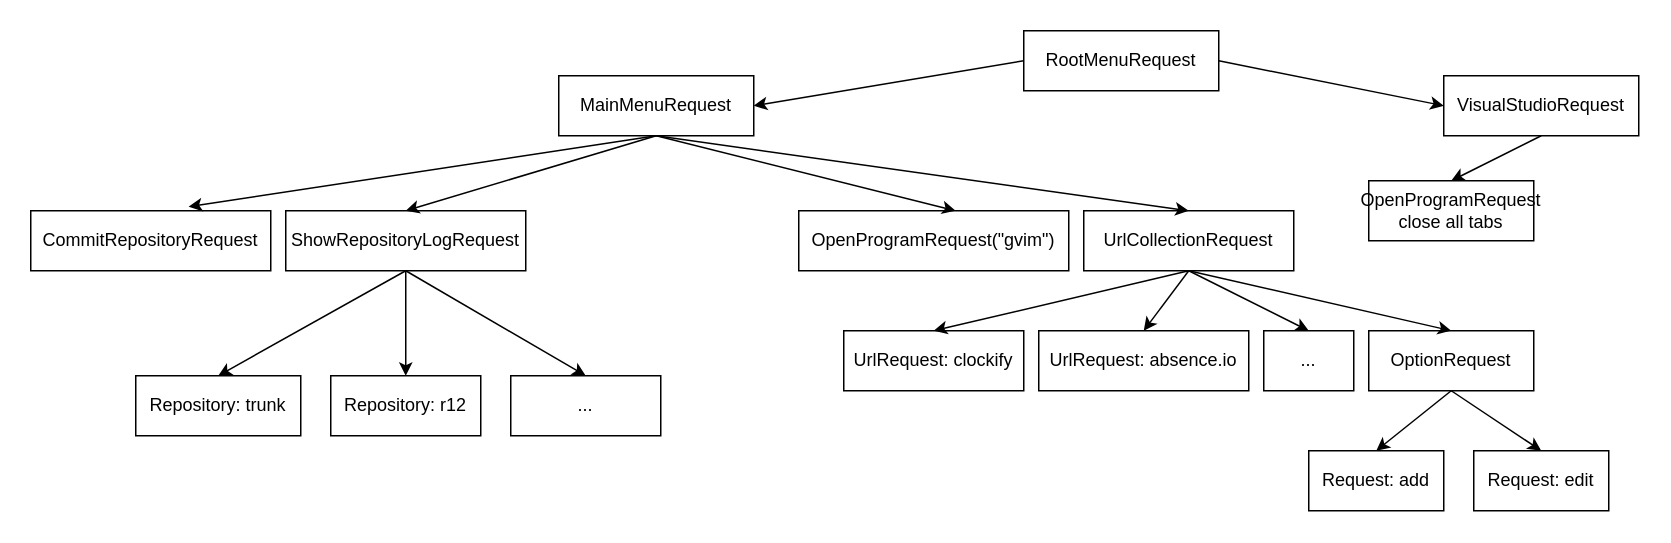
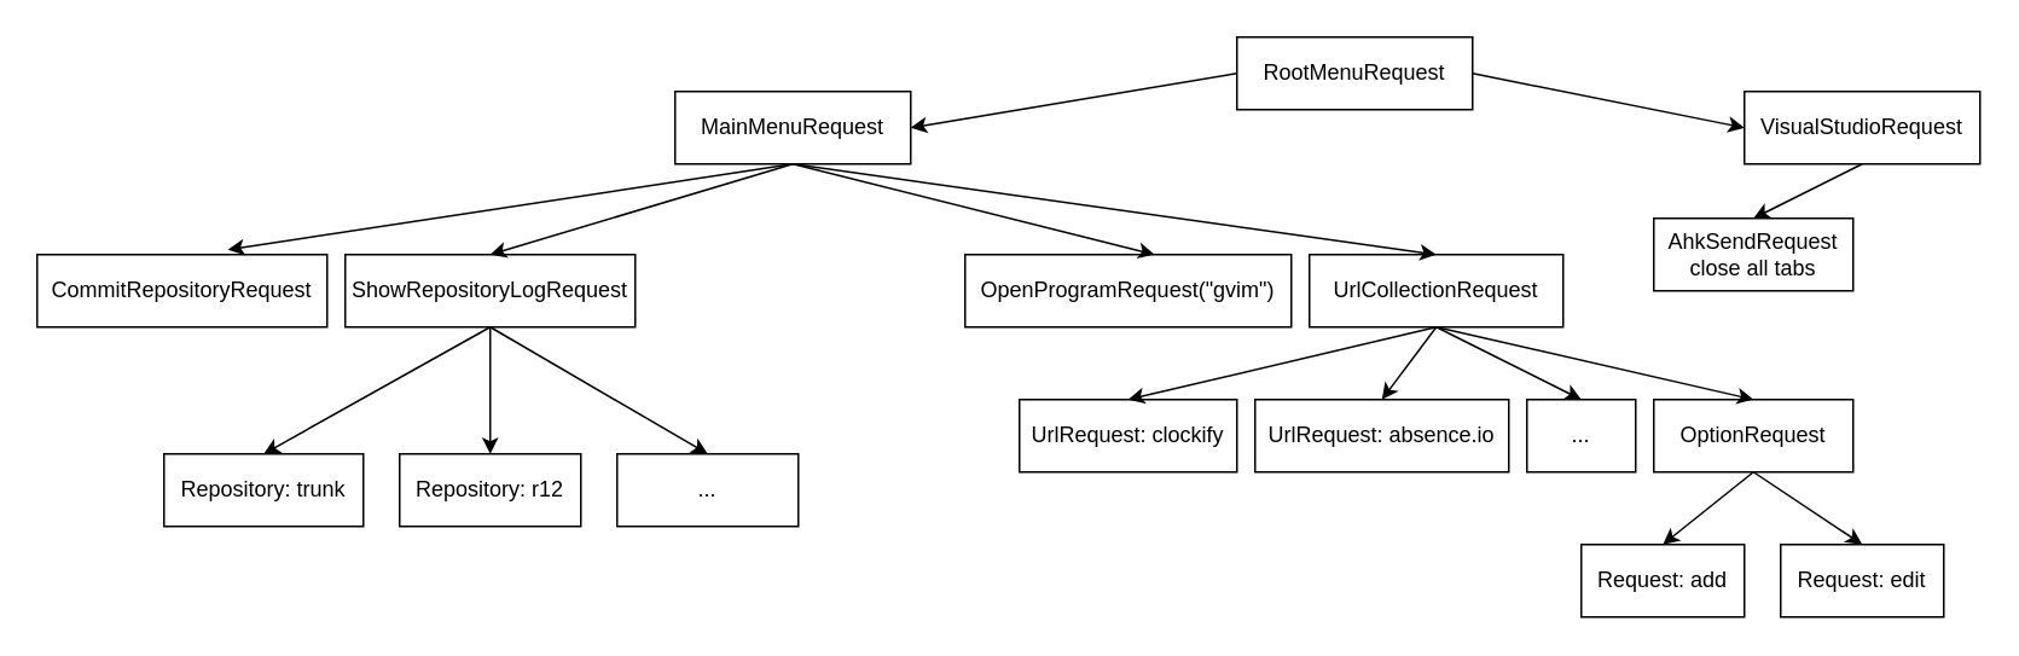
  <mxCell id="0" />
  <mxCell id="1" parent="0" />
  <mxCell id="2" value="RootMenuRequest" style="rounded=0;whiteSpace=wrap;html=1;" parent="1" vertex="1"><mxGeometry x="682" y="20" width="130" height="40" as="geometry" /></mxCell>
  <mxCell id="3" value="MainMenuRequest" style="rounded=0;whiteSpace=wrap;html=1;" parent="1" vertex="1"><mxGeometry x="372" y="50" width="130" height="40" as="geometry" /></mxCell>
  <mxCell id="4" value="VisualStudioRequest" style="rounded=0;whiteSpace=wrap;html=1;" parent="1" vertex="1"><mxGeometry x="962" y="50" width="130" height="40" as="geometry" /></mxCell>
  <mxCell id="5" value="CommitRepositoryRequest" style="rounded=0;whiteSpace=wrap;html=1;" parent="1" vertex="1"><mxGeometry x="20" y="140" width="160" height="40" as="geometry" /></mxCell>
  <mxCell id="6" value="ShowRepositoryLogRequest" style="rounded=0;whiteSpace=wrap;html=1;" parent="1" vertex="1"><mxGeometry x="190" y="140" width="160" height="40" as="geometry" /></mxCell>
  <mxCell id="7" value="OpenProgramRequest(&quot;gvim&quot;)" style="rounded=0;whiteSpace=wrap;html=1;" parent="1" vertex="1"><mxGeometry x="532" y="140" width="180" height="40" as="geometry" /></mxCell>
  <mxCell id="8" value="" style="endArrow=classic;html=1;rounded=0;exitX=0.5;exitY=1;exitDx=0;exitDy=0;entryX=0.658;entryY=-0.067;entryDx=0;entryDy=0;entryPerimeter=0;" parent="1" source="3" target="5" edge="1"><mxGeometry width="50" height="50" relative="1" as="geometry"><mxPoint x="882" y="630" as="sourcePoint" /><mxPoint x="932" y="580" as="targetPoint" /></mxGeometry></mxCell>
  <mxCell id="9" value="" style="endArrow=classic;html=1;rounded=0;exitX=0.5;exitY=1;exitDx=0;exitDy=0;entryX=0.5;entryY=0;entryDx=0;entryDy=0;" parent="1" source="3" target="6" edge="1"><mxGeometry width="50" height="50" relative="1" as="geometry"><mxPoint x="882" y="630" as="sourcePoint" /><mxPoint x="932" y="580" as="targetPoint" /></mxGeometry></mxCell>
  <mxCell id="10" value="" style="endArrow=classic;html=1;rounded=0;exitX=0.5;exitY=1;exitDx=0;exitDy=0;entryX=0.581;entryY=0;entryDx=0;entryDy=0;entryPerimeter=0;" parent="1" source="3" target="7" edge="1"><mxGeometry width="50" height="50" relative="1" as="geometry"><mxPoint x="882" y="630" as="sourcePoint" /><mxPoint x="932" y="580" as="targetPoint" /></mxGeometry></mxCell>
  <mxCell id="11" value="" style="endArrow=classic;html=1;rounded=0;exitX=0;exitY=0.5;exitDx=0;exitDy=0;entryX=1;entryY=0.5;entryDx=0;entryDy=0;" parent="1" source="2" target="3" edge="1"><mxGeometry width="50" height="50" relative="1" as="geometry"><mxPoint x="882" y="630" as="sourcePoint" /><mxPoint x="932" y="580" as="targetPoint" /></mxGeometry></mxCell>
  <mxCell id="12" value="" style="endArrow=classic;html=1;rounded=0;exitX=1;exitY=0.5;exitDx=0;exitDy=0;entryX=0;entryY=0.5;entryDx=0;entryDy=0;" parent="1" source="2" target="4" edge="1"><mxGeometry width="50" height="50" relative="1" as="geometry"><mxPoint x="882" y="630" as="sourcePoint" /><mxPoint x="932" y="580" as="targetPoint" /></mxGeometry></mxCell>
  <mxCell id="13" value="Repository: trunk" style="rounded=0;whiteSpace=wrap;html=1;" parent="1" vertex="1"><mxGeometry x="90" y="250" width="110" height="40" as="geometry" /></mxCell>
  <mxCell id="14" value="Repository: r12" style="rounded=0;whiteSpace=wrap;html=1;" parent="1" vertex="1"><mxGeometry x="220" y="250" width="100" height="40" as="geometry" /></mxCell>
  <mxCell id="15" value="" style="endArrow=classic;html=1;rounded=0;exitX=0.5;exitY=1;exitDx=0;exitDy=0;entryX=0.5;entryY=0;entryDx=0;entryDy=0;" parent="1" source="6" target="13" edge="1"><mxGeometry width="50" height="50" relative="1" as="geometry"><mxPoint x="882" y="630" as="sourcePoint" /><mxPoint x="932" y="580" as="targetPoint" /></mxGeometry></mxCell>
  <mxCell id="16" value="" style="endArrow=classic;html=1;rounded=0;exitX=0.5;exitY=1;exitDx=0;exitDy=0;entryX=0.5;entryY=0;entryDx=0;entryDy=0;" parent="1" source="6" target="14" edge="1"><mxGeometry width="50" height="50" relative="1" as="geometry"><mxPoint x="882" y="630" as="sourcePoint" /><mxPoint x="932" y="580" as="targetPoint" /></mxGeometry></mxCell>
  <mxCell id="17" value="..." style="rounded=0;whiteSpace=wrap;html=1;" parent="1" vertex="1"><mxGeometry x="340" y="250" width="100" height="40" as="geometry" /></mxCell>
  <mxCell id="18" value="" style="endArrow=classic;html=1;rounded=0;exitX=0.5;exitY=1;exitDx=0;exitDy=0;entryX=0.5;entryY=0;entryDx=0;entryDy=0;" parent="1" source="6" target="17" edge="1"><mxGeometry width="50" height="50" relative="1" as="geometry"><mxPoint x="882" y="630" as="sourcePoint" /><mxPoint x="932" y="580" as="targetPoint" /></mxGeometry></mxCell>
  <mxCell id="19" value="UrlCollectionRequest" style="rounded=0;whiteSpace=wrap;html=1;" parent="1" vertex="1"><mxGeometry x="722" y="140" width="140" height="40" as="geometry" /></mxCell>
  <mxCell id="20" value="" style="endArrow=classic;html=1;rounded=0;exitX=0.5;exitY=1;exitDx=0;exitDy=0;entryX=0.5;entryY=0;entryDx=0;entryDy=0;" parent="1" source="3" target="19" edge="1"><mxGeometry width="50" height="50" relative="1" as="geometry"><mxPoint x="882" y="630" as="sourcePoint" /><mxPoint x="932" y="580" as="targetPoint" /></mxGeometry></mxCell>
  <mxCell id="21" value="UrlRequest: clockify" style="rounded=0;whiteSpace=wrap;html=1;" parent="1" vertex="1"><mxGeometry x="562" y="220" width="120" height="40" as="geometry" /></mxCell>
  <mxCell id="22" value="UrlRequest: absence.io" style="rounded=0;whiteSpace=wrap;html=1;" parent="1" vertex="1"><mxGeometry x="692" y="220" width="140" height="40" as="geometry" /></mxCell>
  <mxCell id="23" value="OptionRequest" style="rounded=0;whiteSpace=wrap;html=1;" parent="1" vertex="1"><mxGeometry x="912" y="220" width="110" height="40" as="geometry" /></mxCell>
  <mxCell id="24" value="" style="endArrow=classic;html=1;rounded=0;exitX=0.5;exitY=1;exitDx=0;exitDy=0;entryX=0.5;entryY=0;entryDx=0;entryDy=0;" parent="1" source="19" target="21" edge="1"><mxGeometry width="50" height="50" relative="1" as="geometry"><mxPoint x="882" y="630" as="sourcePoint" /><mxPoint x="932" y="580" as="targetPoint" /></mxGeometry></mxCell>
  <mxCell id="25" value="" style="endArrow=classic;html=1;rounded=0;exitX=0.5;exitY=1;exitDx=0;exitDy=0;entryX=0.5;entryY=0;entryDx=0;entryDy=0;" parent="1" source="19" target="22" edge="1"><mxGeometry width="50" height="50" relative="1" as="geometry"><mxPoint x="882" y="630" as="sourcePoint" /><mxPoint x="932" y="580" as="targetPoint" /></mxGeometry></mxCell>
  <mxCell id="26" value="" style="endArrow=classic;html=1;rounded=0;exitX=0.5;exitY=1;exitDx=0;exitDy=0;entryX=0.5;entryY=0;entryDx=0;entryDy=0;" parent="1" source="19" target="23" edge="1"><mxGeometry width="50" height="50" relative="1" as="geometry"><mxPoint x="882" y="630" as="sourcePoint" /><mxPoint x="932" y="580" as="targetPoint" /></mxGeometry></mxCell>
  <mxCell id="27" value="Request: add" style="rounded=0;whiteSpace=wrap;html=1;" parent="1" vertex="1"><mxGeometry x="872" y="300" width="90" height="40" as="geometry" /></mxCell>
  <mxCell id="28" value="Request: edit" style="rounded=0;whiteSpace=wrap;html=1;" parent="1" vertex="1"><mxGeometry x="982" y="300" width="90" height="40" as="geometry" /></mxCell>
  <mxCell id="29" value="" style="endArrow=classic;html=1;rounded=0;exitX=0.5;exitY=1;exitDx=0;exitDy=0;entryX=0.5;entryY=0;entryDx=0;entryDy=0;" parent="1" source="23" target="27" edge="1"><mxGeometry width="50" height="50" relative="1" as="geometry"><mxPoint x="952" y="630" as="sourcePoint" /><mxPoint x="1002" y="580" as="targetPoint" /></mxGeometry></mxCell>
  <mxCell id="30" value="" style="endArrow=classic;html=1;rounded=0;exitX=0.5;exitY=1;exitDx=0;exitDy=0;entryX=0.5;entryY=0;entryDx=0;entryDy=0;" parent="1" source="23" target="28" edge="1"><mxGeometry width="50" height="50" relative="1" as="geometry"><mxPoint x="952" y="630" as="sourcePoint" /><mxPoint x="1002" y="580" as="targetPoint" /></mxGeometry></mxCell>
  <mxCell id="31" value="..." style="rounded=0;whiteSpace=wrap;html=1;" parent="1" vertex="1"><mxGeometry x="842" y="220" width="60" height="40" as="geometry" /></mxCell>
  <mxCell id="32" value="" style="endArrow=classic;html=1;rounded=0;exitX=0.5;exitY=1;exitDx=0;exitDy=0;entryX=0.5;entryY=0;entryDx=0;entryDy=0;" parent="1" source="19" target="31" edge="1"><mxGeometry width="50" height="50" relative="1" as="geometry"><mxPoint x="882" y="630" as="sourcePoint" /><mxPoint x="932" y="580" as="targetPoint" /></mxGeometry></mxCell>
- <mxCell id="33" value="OpenProgramRequest close all tabs" style="rounded=0;whiteSpace=wrap;html=1;" vertex="1" parent="1"><mxGeometry x="912" y="120" width="110" height="40" as="geometry" /></mxCell>
+ <mxCell id="33" value="AhkSendRequest close all tabs" style="rounded=0;whiteSpace=wrap;html=1;" vertex="1" parent="1"><mxGeometry x="912" y="120" width="110" height="40" as="geometry" /></mxCell>
  <mxCell id="34" value="" style="endArrow=classic;html=1;rounded=0;exitX=0.5;exitY=1;exitDx=0;exitDy=0;entryX=0.5;entryY=0;entryDx=0;entryDy=0;" edge="1" parent="1" source="4" target="33"><mxGeometry width="50" height="50" relative="1" as="geometry"><mxPoint x="952" y="630" as="sourcePoint" /><mxPoint x="1002" y="580" as="targetPoint" /></mxGeometry></mxCell>
